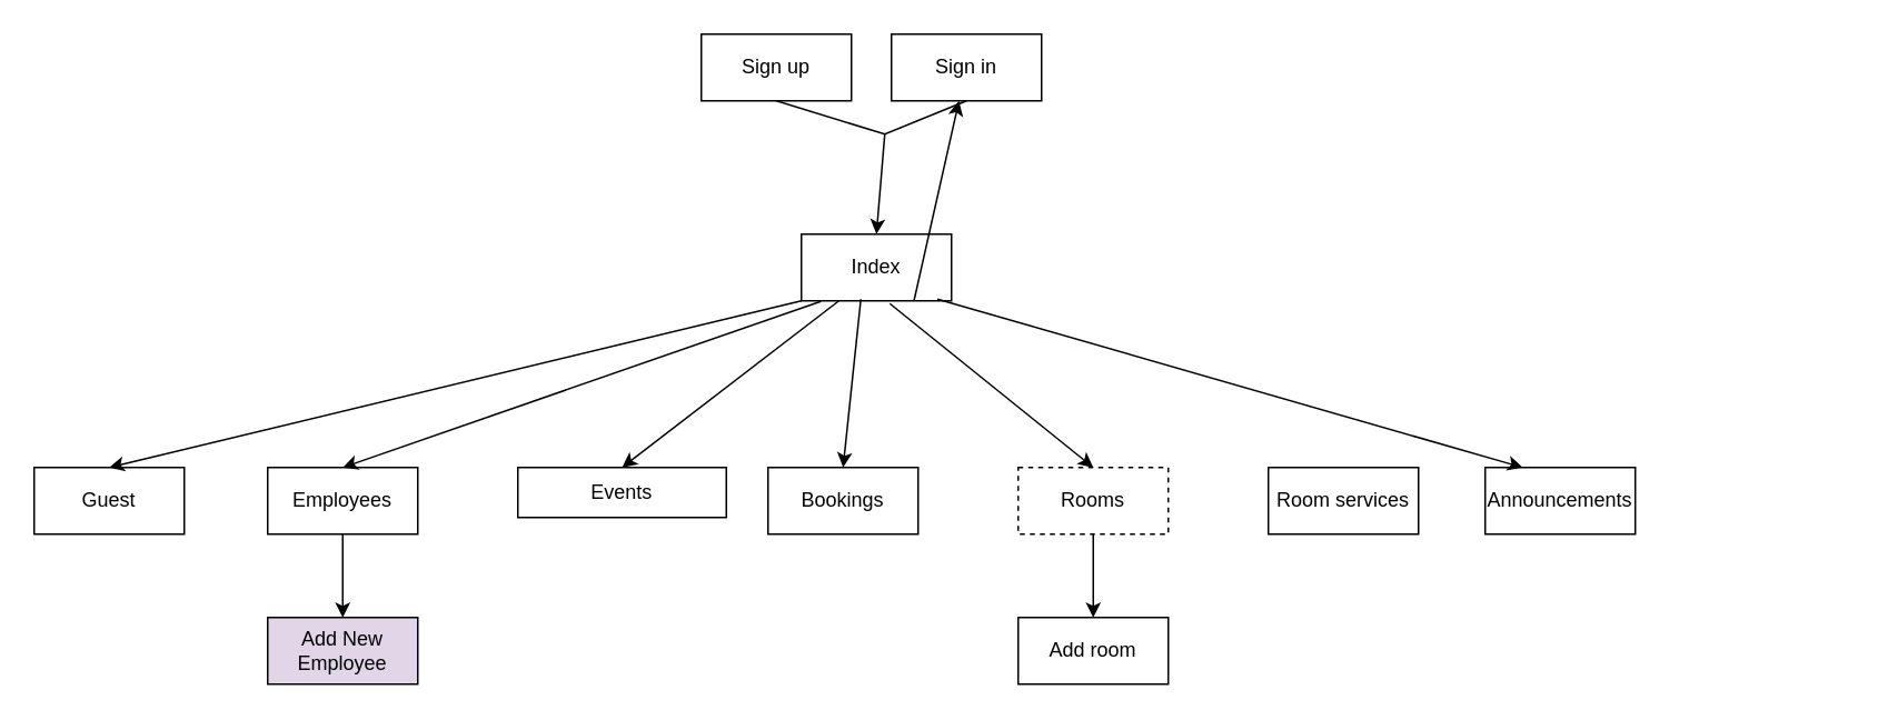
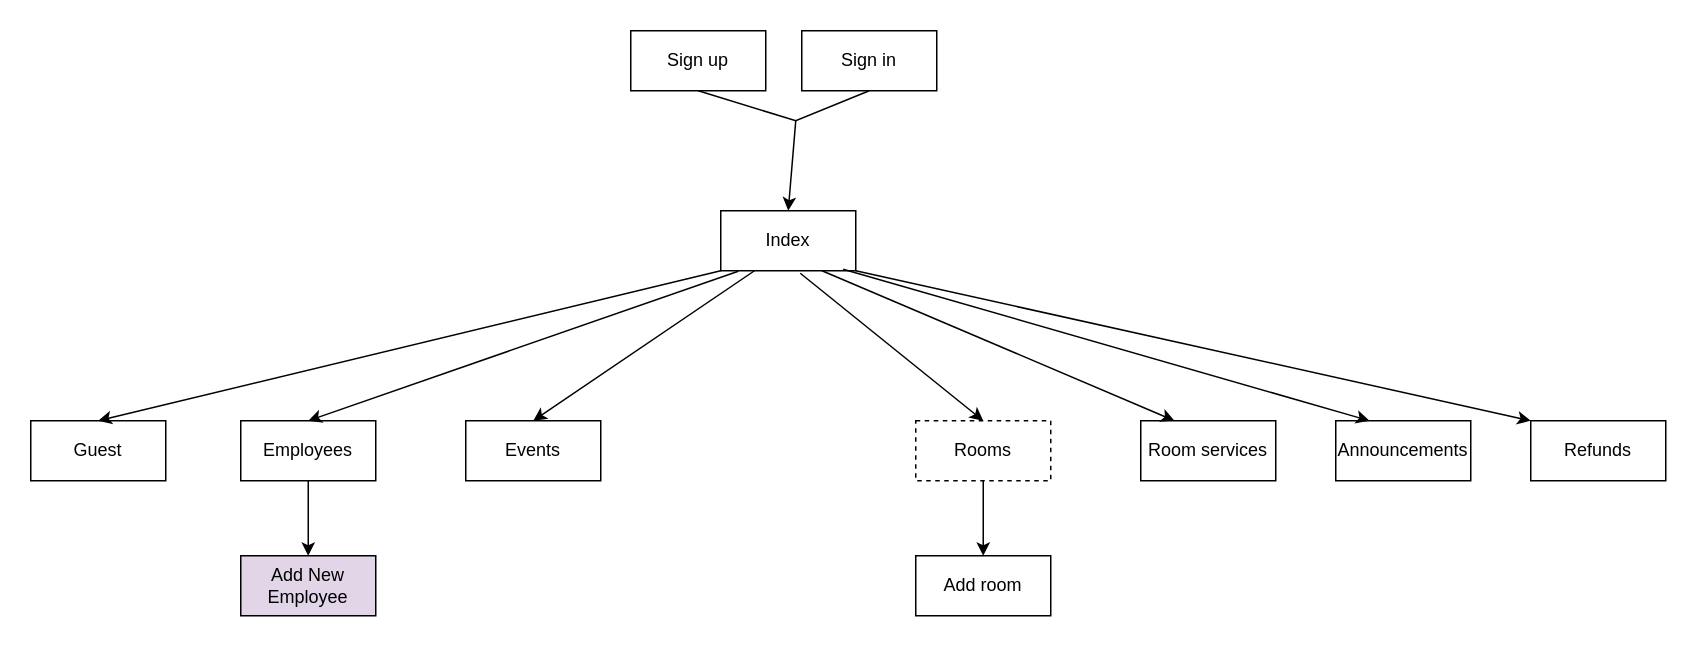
  <mxCell id="0" />
  <mxCell id="1" parent="0" />
  <mxCell id="2" value="Sign up" style="rounded=0;whiteSpace=wrap;html=1;" vertex="1" parent="1"><mxGeometry x="420" y="20" width="90" height="40" as="geometry" /></mxCell>
  <mxCell id="3" value="Sign in" style="rounded=0;whiteSpace=wrap;html=1;" vertex="1" parent="1"><mxGeometry x="534" y="20" width="90" height="40" as="geometry" /></mxCell>
  <mxCell id="4" value="Index" style="rounded=0;whiteSpace=wrap;html=1;" vertex="1" parent="1"><mxGeometry x="480" y="140" width="90" height="40" as="geometry" /></mxCell>
  <mxCell id="5" value="Guest" style="rounded=0;whiteSpace=wrap;html=1;" vertex="1" parent="1"><mxGeometry x="20" y="280" width="90" height="40" as="geometry" /></mxCell>
  <mxCell id="6" value="Employees" style="rounded=0;whiteSpace=wrap;html=1;" vertex="1" parent="1"><mxGeometry x="160" y="280" width="90" height="40" as="geometry" /></mxCell>
- <mxCell id="7" value="Events" style="rounded=0;whiteSpace=wrap;html=1;" vertex="1" parent="1"><mxGeometry x="310" y="280" width="125" height="30" as="geometry" /></mxCell>
- <mxCell id="8" value="Bookings" style="rounded=0;whiteSpace=wrap;html=1;" vertex="1" parent="1"><mxGeometry x="460" y="280" width="90" height="40" as="geometry" /></mxCell>
+ <mxCell id="7" value="Events" style="rounded=0;whiteSpace=wrap;html=1;" vertex="1" parent="1"><mxGeometry x="310" y="280" width="90" height="40" as="geometry" /></mxCell>
  <mxCell id="9" value="Rooms" style="rounded=0;whiteSpace=wrap;html=1;dashed=1;" vertex="1" parent="1"><mxGeometry x="610" y="280" width="90" height="40" as="geometry" /></mxCell>
  <mxCell id="10" value="Room services" style="rounded=0;whiteSpace=wrap;html=1;" vertex="1" parent="1"><mxGeometry x="760" y="280" width="90" height="40" as="geometry" /></mxCell>
  <mxCell id="11" value="&lt;span style=&quot;font-weight: normal;&quot;&gt;Announcements&lt;/span&gt;" style="rounded=0;whiteSpace=wrap;html=1;fontStyle=1" vertex="1" parent="1"><mxGeometry x="890" y="280" width="90" height="40" as="geometry" /></mxCell>
+ <mxCell id="12" value="&lt;span style=&quot;font-weight: normal;&quot;&gt;Refunds&lt;/span&gt;" style="rounded=0;whiteSpace=wrap;html=1;fontStyle=1" vertex="1" parent="1"><mxGeometry x="1020" y="280" width="90" height="40" as="geometry" /></mxCell>
  <mxCell id="13" value="Add New Employee" style="rounded=0;whiteSpace=wrap;html=1;fillColor=#e1d5e7;" vertex="1" parent="1"><mxGeometry x="160" y="370" width="90" height="40" as="geometry" /></mxCell>
  <mxCell id="14" value="Add room" style="rounded=0;whiteSpace=wrap;html=1;" vertex="1" parent="1"><mxGeometry x="610" y="370" width="90" height="40" as="geometry" /></mxCell>
  <mxCell id="15" value="" style="endArrow=classic;html=1;rounded=0;exitX=0;exitY=1;exitDx=0;exitDy=0;entryX=0.5;entryY=0;entryDx=0;entryDy=0;" edge="1" parent="1" source="4" target="5"><mxGeometry width="50" height="50" relative="1" as="geometry"><mxPoint x="270" y="310" as="sourcePoint" /><mxPoint x="320" y="260" as="targetPoint" /></mxGeometry></mxCell>
  <mxCell id="16" value="" style="endArrow=none;html=1;rounded=0;exitX=0.5;exitY=1;exitDx=0;exitDy=0;entryX=0.5;entryY=1;entryDx=0;entryDy=0;" edge="1" parent="1" source="2" target="3"><mxGeometry width="50" height="50" relative="1" as="geometry"><mxPoint x="270" y="210" as="sourcePoint" /><mxPoint x="320" y="160" as="targetPoint" /><Array as="points"><mxPoint x="530" y="80" /></Array></mxGeometry></mxCell>
  <mxCell id="17" value="" style="endArrow=classic;html=1;rounded=0;entryX=0.5;entryY=0;entryDx=0;entryDy=0;" edge="1" parent="1" target="4"><mxGeometry width="50" height="50" relative="1" as="geometry"><mxPoint x="530" y="80" as="sourcePoint" /><mxPoint x="320" y="160" as="targetPoint" /></mxGeometry></mxCell>
  <mxCell id="18" value="" style="endArrow=classic;html=1;rounded=0;exitX=0.13;exitY=1.008;exitDx=0;exitDy=0;entryX=0.5;entryY=0;entryDx=0;entryDy=0;exitPerimeter=0;" edge="1" parent="1" source="4" target="6"><mxGeometry width="50" height="50" relative="1" as="geometry"><mxPoint x="490" y="190" as="sourcePoint" /><mxPoint x="75" y="290" as="targetPoint" /></mxGeometry></mxCell>
  <mxCell id="19" value="" style="endArrow=classic;html=1;rounded=0;exitX=0.25;exitY=1;exitDx=0;exitDy=0;entryX=0.5;entryY=0;entryDx=0;entryDy=0;" edge="1" parent="1" source="4" target="7"><mxGeometry width="50" height="50" relative="1" as="geometry"><mxPoint x="500" y="200" as="sourcePoint" /><mxPoint x="85" y="300" as="targetPoint" /></mxGeometry></mxCell>
- <mxCell id="20" value="" style="endArrow=classic;html=1;rounded=0;exitX=0.396;exitY=0.975;exitDx=0;exitDy=0;entryX=0.5;entryY=0;entryDx=0;entryDy=0;exitPerimeter=0;" edge="1" parent="1" source="4" target="8"><mxGeometry width="50" height="50" relative="1" as="geometry"><mxPoint x="513" y="190" as="sourcePoint" /><mxPoint x="365" y="290" as="targetPoint" /></mxGeometry></mxCell>
  <mxCell id="21" value="" style="endArrow=classic;html=1;rounded=0;exitX=0.589;exitY=1.042;exitDx=0;exitDy=0;entryX=0.5;entryY=0;entryDx=0;entryDy=0;exitPerimeter=0;" edge="1" parent="1" source="4" target="9"><mxGeometry width="50" height="50" relative="1" as="geometry"><mxPoint x="526" y="189" as="sourcePoint" /><mxPoint x="515" y="290" as="targetPoint" /></mxGeometry></mxCell>
- <mxCell id="22" value="" style="endArrow=classic;html=1;rounded=0;exitX=0.75;exitY=1;exitDx=0;exitDy=0;" edge="1" parent="1" source="4" target="3"><mxGeometry width="50" height="50" relative="1" as="geometry"><mxPoint x="543" y="192" as="sourcePoint" /><mxPoint x="665" y="290" as="targetPoint" /></mxGeometry></mxCell>
+ <mxCell id="22" value="" style="endArrow=classic;html=1;rounded=0;exitX=0.75;exitY=1;exitDx=0;exitDy=0;entryX=0.25;entryY=0;entryDx=0;entryDy=0;" edge="1" parent="1" source="4" target="10"><mxGeometry width="50" height="50" relative="1" as="geometry"><mxPoint x="543" y="192" as="sourcePoint" /><mxPoint x="665" y="290" as="targetPoint" /></mxGeometry></mxCell>
  <mxCell id="23" value="" style="endArrow=classic;html=1;rounded=0;exitX=0.907;exitY=0.975;exitDx=0;exitDy=0;entryX=0.25;entryY=0;entryDx=0;entryDy=0;exitPerimeter=0;" edge="1" parent="1" source="4" target="11"><mxGeometry width="50" height="50" relative="1" as="geometry"><mxPoint x="558" y="190" as="sourcePoint" /><mxPoint x="793" y="290" as="targetPoint" /></mxGeometry></mxCell>
+ <mxCell id="24" value="" style="endArrow=classic;html=1;rounded=0;exitX=1;exitY=1;exitDx=0;exitDy=0;entryX=0;entryY=0;entryDx=0;entryDy=0;" edge="1" parent="1" source="4" target="12"><mxGeometry width="50" height="50" relative="1" as="geometry"><mxPoint x="572" y="189" as="sourcePoint" /><mxPoint x="923" y="290" as="targetPoint" /></mxGeometry></mxCell>
  <mxCell id="25" value="" style="endArrow=classic;html=1;rounded=0;exitX=0.5;exitY=1;exitDx=0;exitDy=0;entryX=0.5;entryY=0;entryDx=0;entryDy=0;" edge="1" parent="1" source="6" target="13"><mxGeometry width="50" height="50" relative="1" as="geometry"><mxPoint x="502" y="190" as="sourcePoint" /><mxPoint x="215" y="290" as="targetPoint" /></mxGeometry></mxCell>
  <mxCell id="26" value="" style="endArrow=classic;html=1;rounded=0;exitX=0.5;exitY=1;exitDx=0;exitDy=0;entryX=0.5;entryY=0;entryDx=0;entryDy=0;" edge="1" parent="1" source="9" target="14"><mxGeometry width="50" height="50" relative="1" as="geometry"><mxPoint x="365" y="330" as="sourcePoint" /><mxPoint x="365" y="380" as="targetPoint" /></mxGeometry></mxCell>
